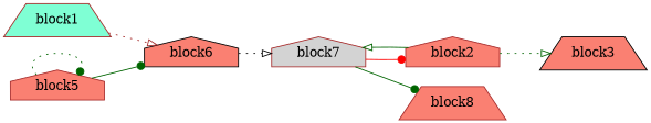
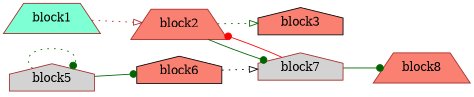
  digraph {
    rankdir=LR
    splines=spline
    node [color=brown fillcolor=salmon shape=trapezium style=filled]
    edge [arrowhead=dot color=darkgreen freq=1 style=dotted]
    block1 [fillcolor=aquamarine]
-   block2 [shape=house]
-   block3 [color=black]
+   block2
+   block3 [color=black shape=house]
    block7 [fillcolor=lightgrey shape=house]
    block8
-   block5 [shape=house]
+   block5 [fillcolor=lightgrey shape=house]
    block6 [color=black shape=house]
-   block1 -> block6 [arrowhead=onormal color=brown]
+   block1 -> block2 [arrowhead=onormal color=brown]
    block2 -> block3 [arrowhead=onormal freq=14]
-   block2 -> block7 [arrowhead=onormal style=solid]
+   block2 -> block7 [style=solid]
    block7 -> block2 [color=red freq=14 style=solid]
    block7 -> block8 [style=solid]
    block5 -> block5 [freq=1470]
    block5 -> block6 [freq=105 style=solid]
    block6 -> block7 [arrowhead=onormal color=black freq=14]
  }
